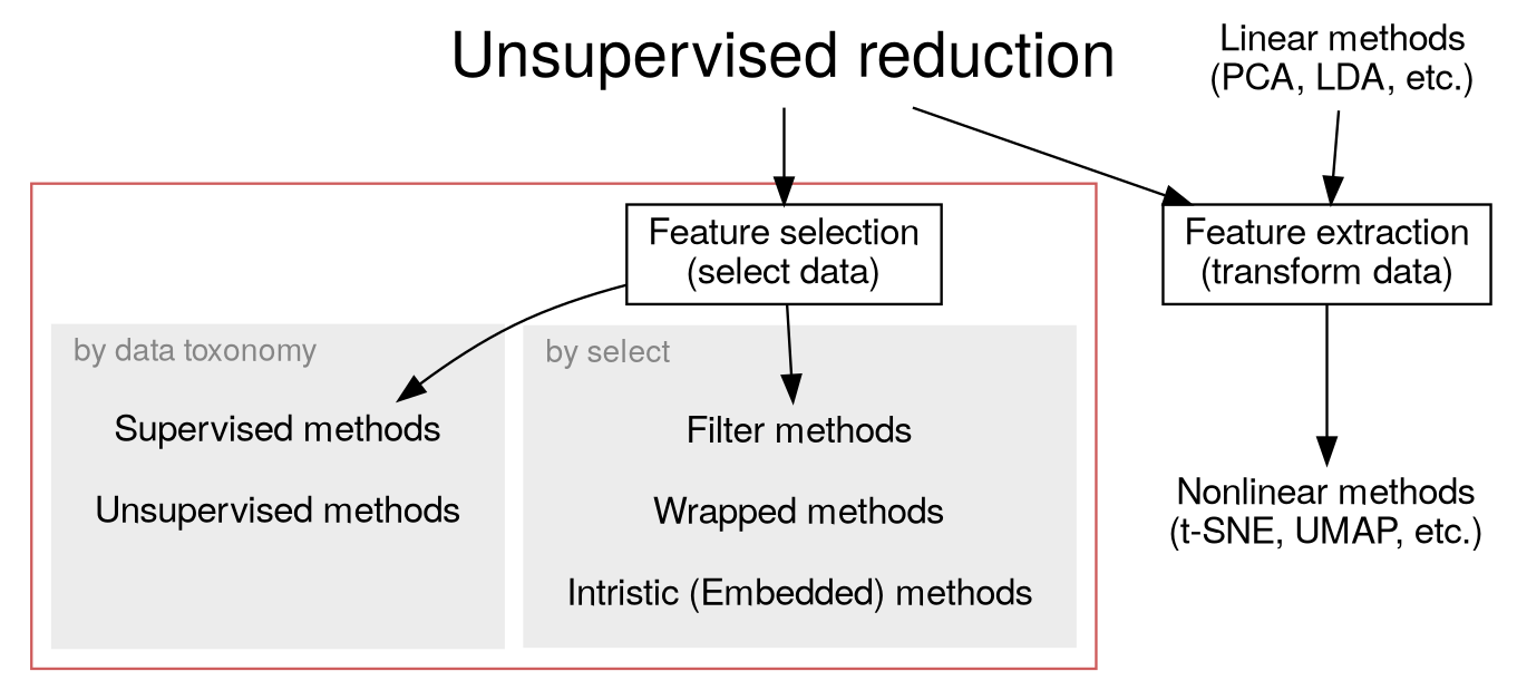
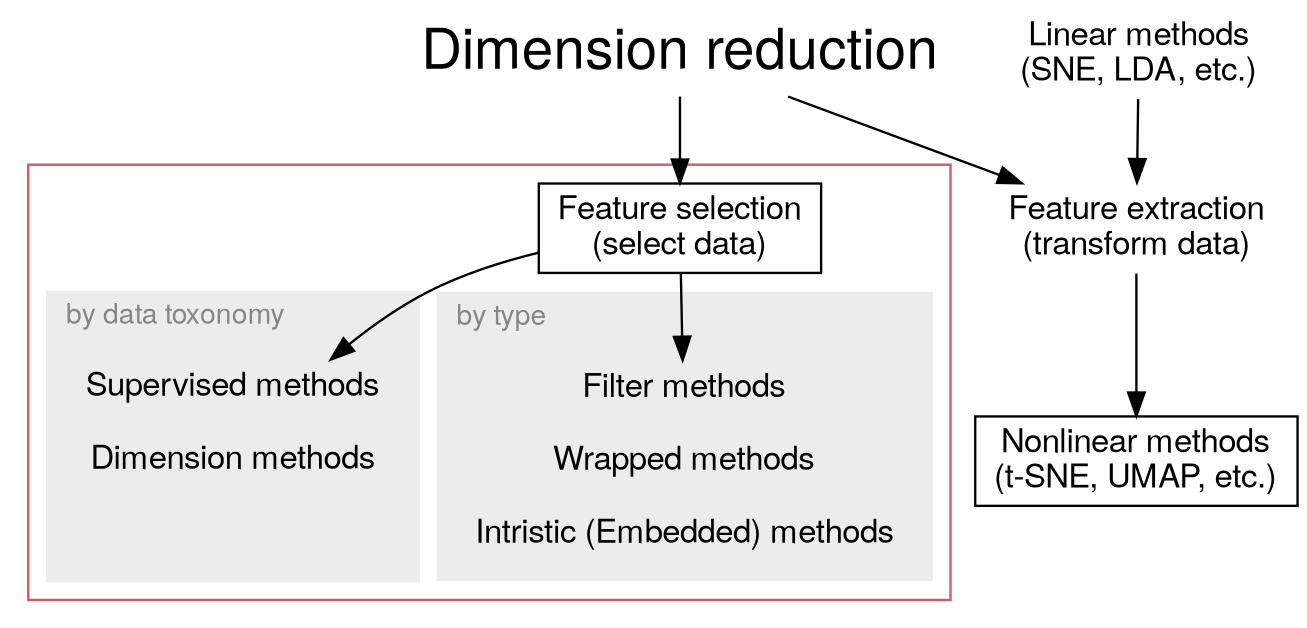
  digraph {
    fontname="Helvetica,Arial,sans-serif"
    node [color="#ffffff00" fontname="Helvetica,Arial,sans-serif" shape=rectangle]
    edge [fontname="Helvetica,Arial,sans-serif"]
-   n1 [label="Supervised methods\n\nUnsupervised methods\n\n\n" style=filled]
+   n1 [label="Supervised methods\n\nDimension methods\n\n\n" style=filled]
    n2 [group=g2 label="Filter methods\n\nWrapped methods\n\nIntristic (Embedded) methods" style=filled]
    n3 [label="Feature selection\n(select data)" color=""]
-   n4 [label="Feature extraction\n(transform data)" color=""]
-   n5 [label="Linear methods\n(PCA, LDA, etc.)"]
-   n6 [label="Nonlinear methods\n(t-SNE, UMAP, etc.)"]
-   n7 [color="#00000000" fontsize=24 label="Unsupervised reduction"]
+   n4 [label="Feature extraction\n(transform data)"]
+   n5 [label="Linear methods\n(SNE, LDA, etc.)"]
+   n6 [color=black label="Nonlinear methods\n(t-SNE, UMAP, etc.)"]
+   n7 [color="#00000000" fontsize=24 label="Dimension reduction"]
    subgraph cluster_1 {
      color="#ce5c5c"
      n3
      subgraph cluster_2 {
        color="#ececec"
        fontcolor="#868686"
        fontsize=12
        label="by data toxonomy"
        labeljust=l
        style=filled
        n1
      }
      subgraph cluster_3 {
        color="#ececec"
        fontcolor="#868686"
        fontsize=12
-       label="by select"
+       label="by type"
        labeljust=l
        style=filled
        n2
      }
    }
    subgraph sub_4 {
      n4
      n5
      n6
    }
    n3 -> n1
    n3 -> n2
    n4 -> n6
    n5 -> n4
    n7 -> n3
    n7 -> n4
  }
